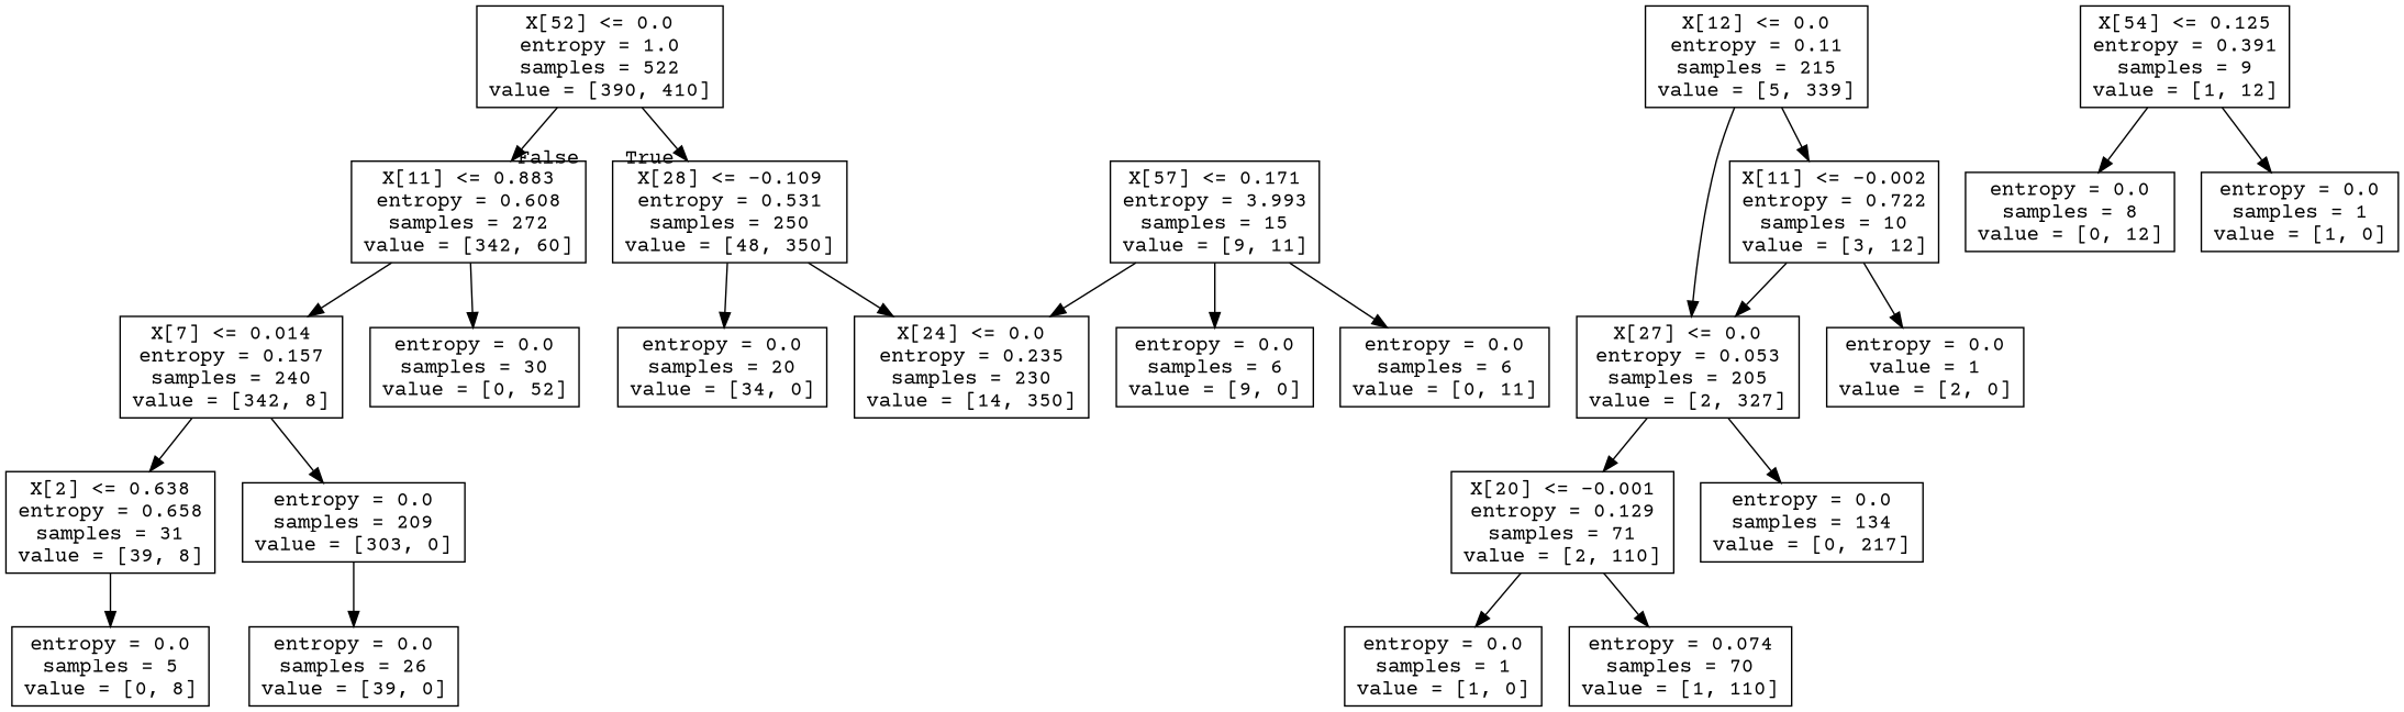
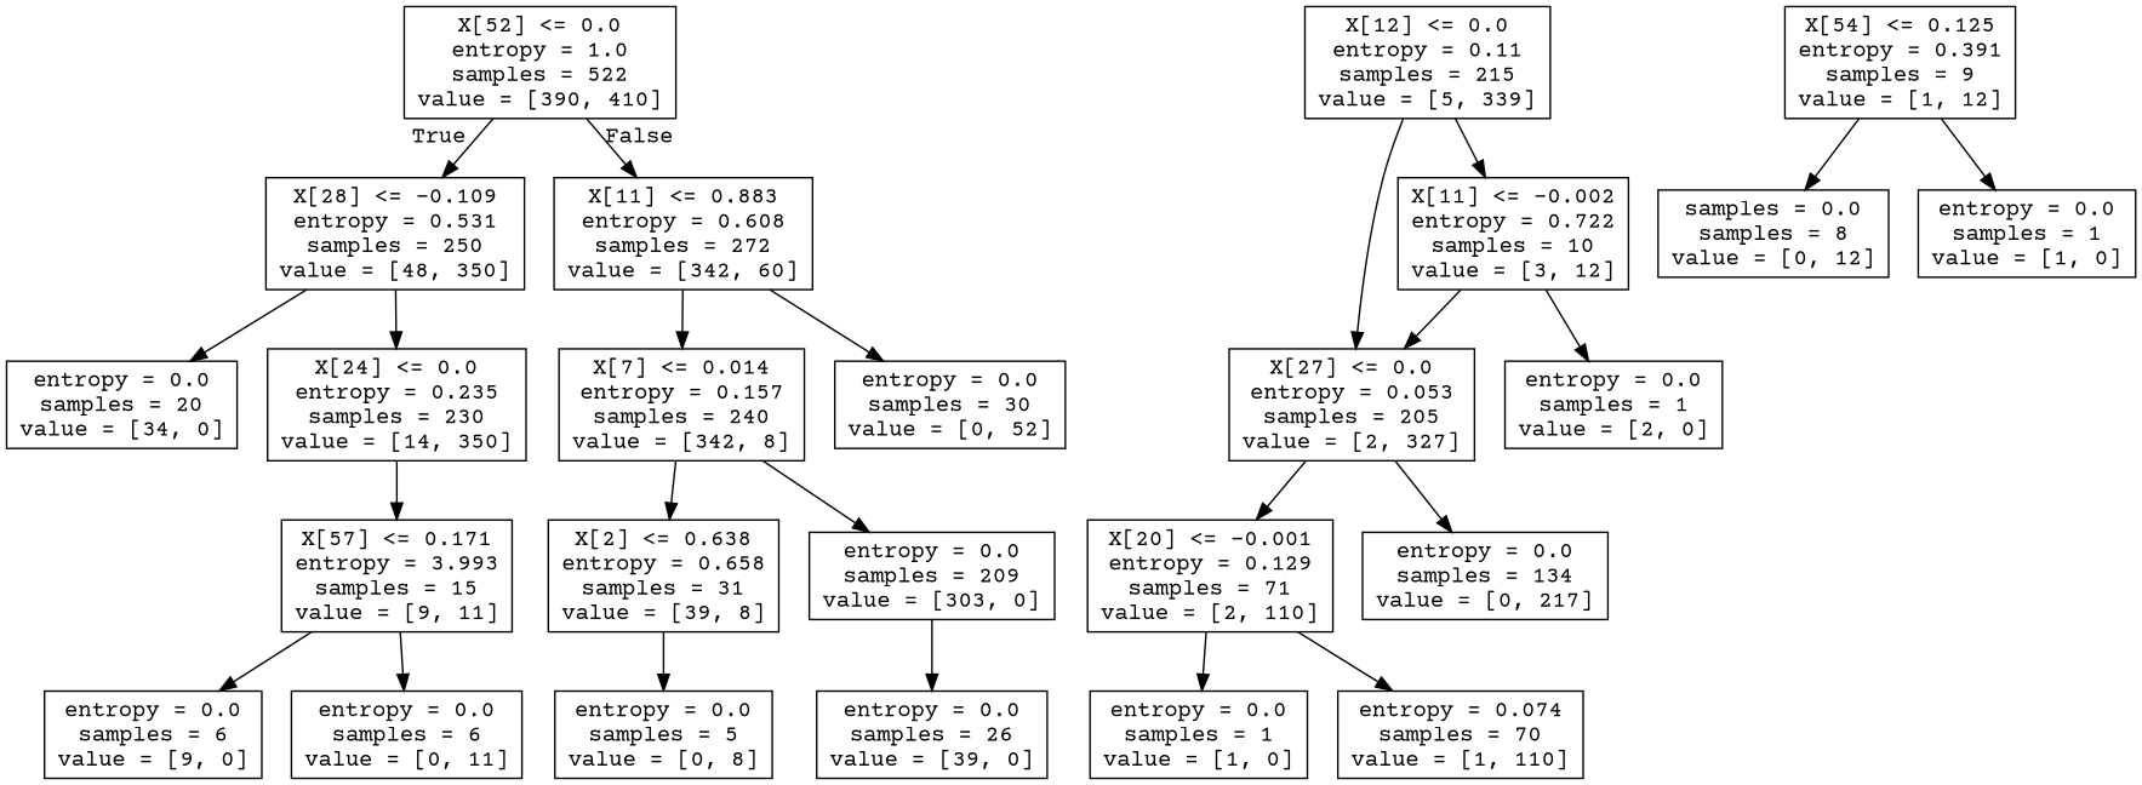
  digraph {
    fontname="Courier Prime"
    node [fontname="Courier Prime" shape=box]
    edge [fontname="Courier Prime"]
    n1 [label="X[52] <= 0.0\nentropy = 1.0\nsamples = 522\nvalue = [390, 410]"]
    n2 [label="X[28] <= -0.109\nentropy = 0.531\nsamples = 250\nvalue = [48, 350]"]
    n3 [label="X[11] <= 0.883\nentropy = 0.608\nsamples = 272\nvalue = [342, 60]"]
    n4 [label="entropy = 0.0\nsamples = 20\nvalue = [34, 0]"]
    n5 [label="X[24] <= 0.0\nentropy = 0.235\nsamples = 230\nvalue = [14, 350]"]
    n6 [label="X[7] <= 0.014\nentropy = 0.157\nsamples = 240\nvalue = [342, 8]"]
    n7 [label="entropy = 0.0\nsamples = 30\nvalue = [0, 52]"]
    n8 [label="X[57] <= 0.171\nentropy = 3.993\nsamples = 15\nvalue = [9, 11]"]
    n9 [label="X[12] <= 0.0\nentropy = 0.11\nsamples = 215\nvalue = [5, 339]"]
    n10 [label="X[11] <= -0.002\nentropy = 0.722\nsamples = 10\nvalue = [3, 12]"]
    n11 [label="X[27] <= 0.0\nentropy = 0.053\nsamples = 205\nvalue = [2, 327]"]
    n12 [label="entropy = 0.0\nsamples = 6\nvalue = [9, 0]"]
    n13 [label="entropy = 0.0\nsamples = 6\nvalue = [0, 11]"]
-   n14 [label="entropy = 0.0\nvalue = 1\nvalue = [2, 0]"]
+   n14 [label="entropy = 0.0\nsamples = 1\nvalue = [2, 0]"]
    n15 [label="X[20] <= -0.001\nentropy = 0.129\nsamples = 71\nvalue = [2, 110]"]
    n16 [label="entropy = 0.0\nsamples = 134\nvalue = [0, 217]"]
    n17 [label="X[54] <= 0.125\nentropy = 0.391\nsamples = 9\nvalue = [1, 12]"]
-   n18 [label="entropy = 0.0\nsamples = 8\nvalue = [0, 12]"]
+   n18 [label="samples = 0.0\nsamples = 8\nvalue = [0, 12]"]
    n19 [label="entropy = 0.0\nsamples = 1\nvalue = [1, 0]"]
    n20 [label="entropy = 0.0\nsamples = 1\nvalue = [1, 0]"]
    n21 [label="entropy = 0.074\nsamples = 70\nvalue = [1, 110]"]
    n22 [label="X[2] <= 0.638\nentropy = 0.658\nsamples = 31\nvalue = [39, 8]"]
    n23 [label="entropy = 0.0\nsamples = 209\nvalue = [303, 0]"]
    n24 [label="entropy = 0.0\nsamples = 5\nvalue = [0, 8]"]
    n25 [label="entropy = 0.0\nsamples = 26\nvalue = [39, 0]"]
    n1 -> n2 [headlabel=True labelangle=45 labeldistance=2.5]
    n1 -> n3 [headlabel=False labelangle=-45 labeldistance=2.5]
    n2 -> n4
    n2 -> n5
    n3 -> n6
    n3 -> n7
-   n8 -> n5
+   n5 -> n8
    n6 -> n22
    n6 -> n23
    n8 -> n12
    n8 -> n13
    n9 -> n10
    n9 -> n11
    n10 -> n11
    n10 -> n14
    n11 -> n15
    n11 -> n16
    n15 -> n20
    n15 -> n21
    n17 -> n18
    n17 -> n19
    n22 -> n24
    n23 -> n25
  }
